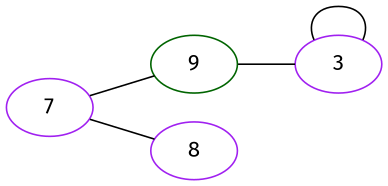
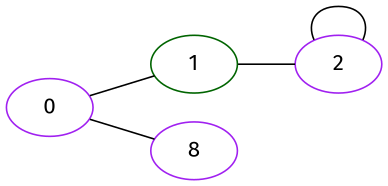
  graph {
    fontname="Fira Sans"
    rankdir=LR
    node [color=purple fontname="Fira Sans"]
    edge [fontname="Fira Sans" style=solid]
-   n1 [label=7]
-   n2 [color=darkgreen label=9]
+   n1 [label=0]
+   n2 [color=darkgreen label=1]
    n3 [label=8]
-   n4 [label=3]
+   n4 [label=2]
    n1 -- n2
    n1 -- n3
    n2 -- n4
    n4 -- n4
  }
